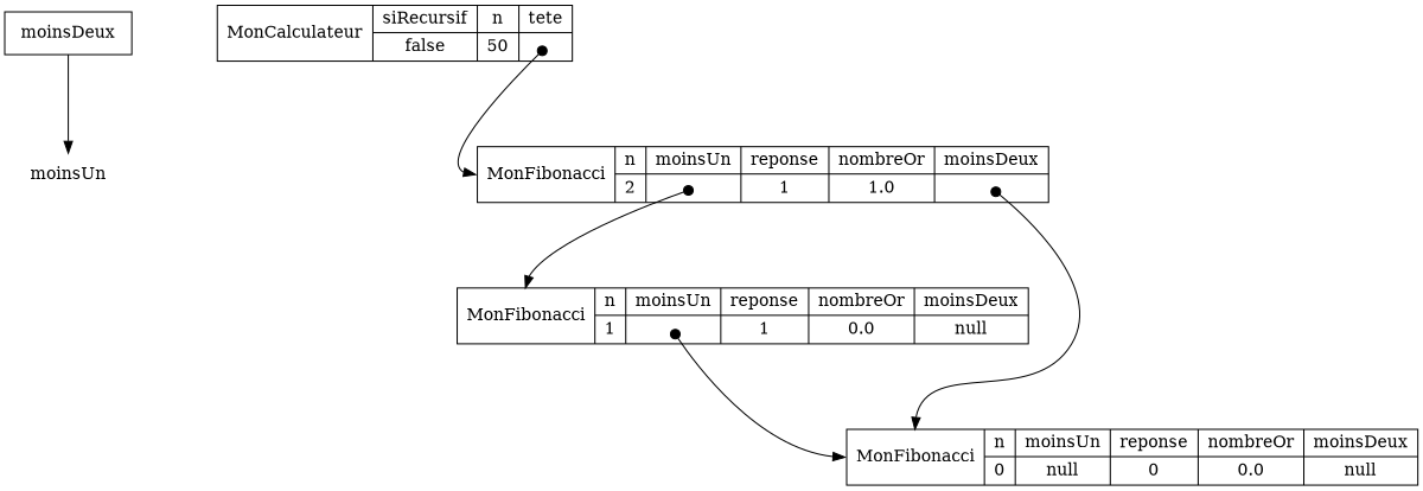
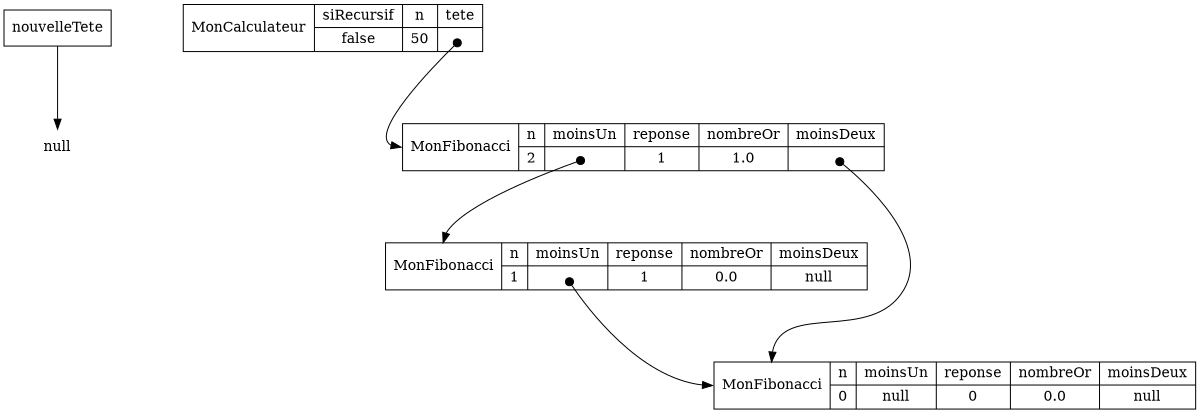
  digraph {
    compound=true
    nodesep=1.0
    rankdir=TB
    ranksep=1.0
    node [fillcolor=white shape=record style=filled]
    edge [headport=_C tailport="moinsUn_moinsUn:c" arrowtail=dot dir=both tailclip=false]
-   n1 [label=moinsDeux shape=box]
-   n2 [label=moinsUn shape=none]
+   n1 [label=nouvelleTete shape=box]
+   n2 [label=null shape=none]
    n3 [label="<_C>MonCalculateur|{siRecursif|false}|{n|50}|{tete|<tete_tete>}"]
    n4 [label="<_C>MonFibonacci|{n|2}|{moinsUn|<moinsUn_moinsUn>}|{reponse|1}|{nombreOr|1.0}|{moinsDeux|<moinsDeux_moinsDeux>}"]
    n5 [label="<_C>MonFibonacci|{n|1}|{moinsUn|<moinsUn_moinsUn>}|{reponse|1}|{nombreOr|0.0}|{moinsDeux|null}"]
    n6 [label="<_C>MonFibonacci|{n|0}|{moinsUn|null}|{reponse|0}|{nombreOr|0.0}|{moinsDeux|null}"]
    n1 -> n2 [arrowtail="" dir="" tailclip=""]
    n3 -> n4 [tailport="tete_tete:c"]
    n4 -> n5
    n4 -> n6 [tailport="moinsDeux_moinsDeux:c"]
    n5 -> n6
  }
